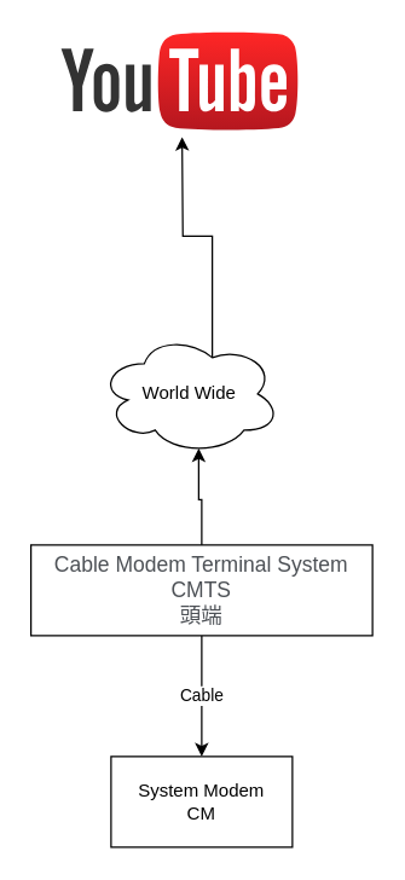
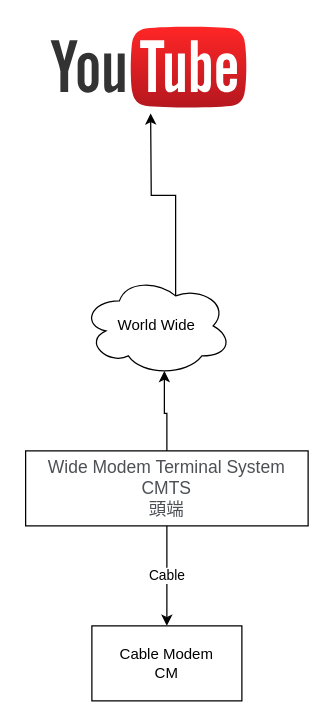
  <mxCell id="0" />
  <mxCell id="1" parent="0" />
  <mxCell id="2" value="Cable" style="edgeStyle=orthogonalEdgeStyle;rounded=0;orthogonalLoop=1;jettySize=auto;html=1;exitX=0.5;exitY=1;exitDx=0;exitDy=0;" edge="1" parent="1" source="4" target="5"><mxGeometry relative="1" as="geometry" /></mxCell>
  <mxCell id="3" style="edgeStyle=orthogonalEdgeStyle;rounded=0;orthogonalLoop=1;jettySize=auto;html=1;exitX=0.5;exitY=0;exitDx=0;exitDy=0;entryX=0.55;entryY=0.95;entryDx=0;entryDy=0;entryPerimeter=0;" edge="1" parent="1" source="4" target="7"><mxGeometry relative="1" as="geometry" /></mxCell>
- <mxCell id="4" value="&lt;span style=&quot;color: rgb(77 , 81 , 86) ; font-family: &amp;#34;arial&amp;#34; , sans-serif ; font-size: 14px ; text-align: left ; background-color: rgb(255 , 255 , 255)&quot;&gt;Cable Modem Terminal System&lt;br&gt;CMTS&lt;br&gt;頭端&lt;br&gt;&lt;/span&gt;" style="rounded=0;whiteSpace=wrap;html=1;" vertex="1" parent="1"><mxGeometry x="20" y="360" width="226" height="60" as="geometry" /></mxCell>
- <mxCell id="5" value="System Modem&lt;br&gt;CM" style="rounded=0;whiteSpace=wrap;html=1;" vertex="1" parent="1"><mxGeometry x="73" y="500" width="120" height="60" as="geometry" /></mxCell>
+ <mxCell id="4" value="&lt;span style=&quot;color: rgb(77 , 81 , 86) ; font-family: &amp;#34;arial&amp;#34; , sans-serif ; font-size: 14px ; text-align: left ; background-color: rgb(255 , 255 , 255)&quot;&gt;Wide Modem Terminal System&lt;br&gt;CMTS&lt;br&gt;頭端&lt;br&gt;&lt;/span&gt;" style="rounded=0;whiteSpace=wrap;html=1;" vertex="1" parent="1"><mxGeometry x="20" y="360" width="226" height="60" as="geometry" /></mxCell>
+ <mxCell id="5" value="Cable Modem&lt;br&gt;CM" style="rounded=0;whiteSpace=wrap;html=1;" vertex="1" parent="1"><mxGeometry x="73" y="500" width="120" height="60" as="geometry" /></mxCell>
  <mxCell id="6" style="edgeStyle=orthogonalEdgeStyle;rounded=0;orthogonalLoop=1;jettySize=auto;html=1;exitX=0.625;exitY=0.2;exitDx=0;exitDy=0;exitPerimeter=0;" edge="1" parent="1" source="7"><mxGeometry relative="1" as="geometry"><mxPoint x="120" y="90" as="targetPoint" /></mxGeometry></mxCell>
  <mxCell id="7" value="World Wide" style="ellipse;shape=cloud;whiteSpace=wrap;html=1;" vertex="1" parent="1"><mxGeometry x="65" y="220" width="120" height="80" as="geometry" /></mxCell>
  <mxCell id="8" value="" style="dashed=0;outlineConnect=0;html=1;align=center;labelPosition=center;verticalLabelPosition=bottom;verticalAlign=top;shape=mxgraph.weblogos.youtube;fillColor=#FF2626;gradientColor=#B5171F" vertex="1" parent="1"><mxGeometry x="40" y="20" width="157.2" height="65.8" as="geometry" /></mxCell>
